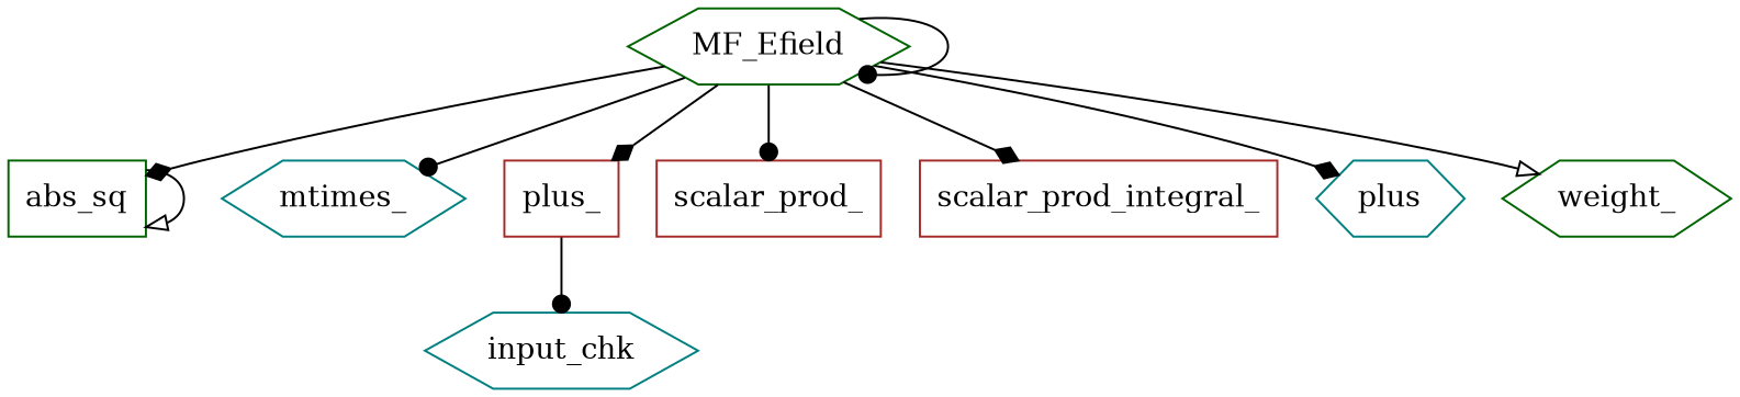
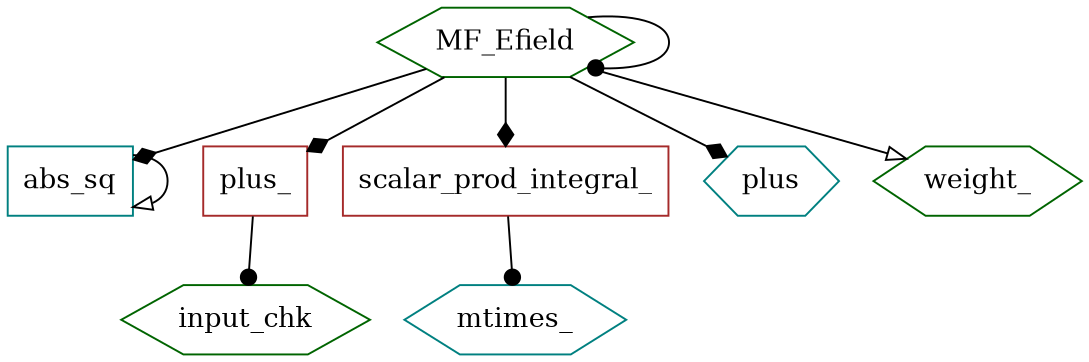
  digraph {
    node [color=teal shape=hexagon]
    edge [arrowhead=dot]
    MF_Efield [color=darkgreen]
-   abs_sq [color=darkgreen shape=box]
+   abs_sq [shape=box]
    mtimes_
    plus_ [color=brown shape=box]
-   scalar_prod_ [color=brown shape=box]
    scalar_prod_integral_ [color=brown shape=box]
    n7 [label=plus]
    weight_ [color=darkgreen]
-   input_chk
+   input_chk [color=darkgreen]
    MF_Efield -> MF_Efield
    MF_Efield -> abs_sq [arrowhead=diamond]
-   MF_Efield -> mtimes_
+   scalar_prod_integral_ -> mtimes_
    MF_Efield -> plus_ [arrowhead=diamond]
-   MF_Efield -> scalar_prod_
    MF_Efield -> scalar_prod_integral_ [arrowhead=diamond]
    MF_Efield -> n7 [arrowhead=diamond]
    MF_Efield -> weight_ [arrowhead=onormal]
    abs_sq -> abs_sq [arrowhead=onormal]
    plus_ -> input_chk
  }
